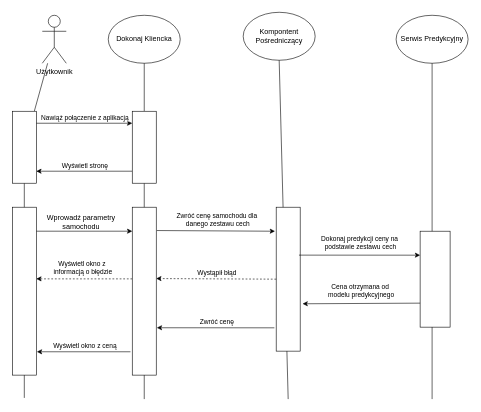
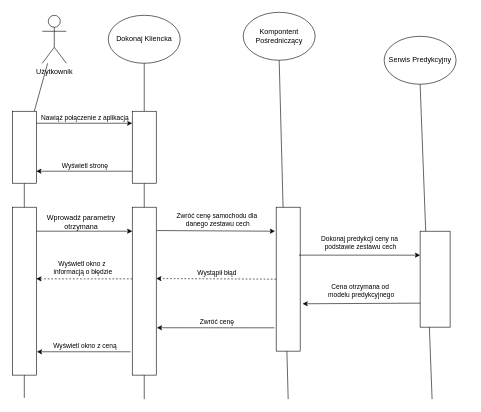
  <mxCell id="0" />
  <mxCell id="1" parent="0" />
  <mxCell id="2" value="Użytkownik&lt;div&gt;&lt;br&gt;&lt;/div&gt;" style="shape=umlActor;verticalLabelPosition=bottom;verticalAlign=top;html=1;outlineConnect=0;" vertex="1" parent="1"><mxGeometry x="70" y="25" width="40" height="80" as="geometry" /></mxCell>
  <mxCell id="3" value="Dokonaj K&lt;span style=&quot;background-color: initial;&quot;&gt;liencka&lt;/span&gt;" style="ellipse;whiteSpace=wrap;html=1;" vertex="1" parent="1"><mxGeometry x="180" width="120" height="80" as="geometry" y="25" /></mxCell>
  <mxCell id="4" value="Kompontent Pośredniczący" style="ellipse;whiteSpace=wrap;html=1;" vertex="1" parent="1"><mxGeometry x="405" y="20" width="120" height="80" as="geometry" /></mxCell>
- <mxCell id="5" value="Serwis Predykcyjny" style="ellipse;whiteSpace=wrap;html=1;" vertex="1" parent="1"><mxGeometry x="660" width="120" height="80" as="geometry" y="25" /></mxCell>
+ <mxCell id="5" value="Serwis Predykcyjny" style="ellipse;whiteSpace=wrap;html=1;" vertex="1" parent="1"><mxGeometry x="640" y="60" width="120" height="80" as="geometry" /></mxCell>
  <mxCell id="6" value="" style="endArrow=none;html=1;rounded=0;" edge="1" parent="1" source="13" target="2"><mxGeometry width="50" height="50" relative="1" as="geometry"><mxPoint x="40" y="1125" as="sourcePoint" /><mxPoint x="80" y="195" as="targetPoint" /></mxGeometry></mxCell>
  <mxCell id="7" value="" style="endArrow=none;html=1;rounded=0;entryX=0.5;entryY=1;entryDx=0;entryDy=0;" edge="1" parent="1" source="17" target="3"><mxGeometry width="50" height="50" relative="1" as="geometry"><mxPoint x="240" y="1125" as="sourcePoint" /><mxPoint x="220" y="245" as="targetPoint" /></mxGeometry></mxCell>
  <mxCell id="8" value="" style="endArrow=none;html=1;rounded=0;entryX=0.5;entryY=1;entryDx=0;entryDy=0;" edge="1" parent="1" target="4"><mxGeometry width="50" height="50" relative="1" as="geometry"><mxPoint x="480" y="665" as="sourcePoint" /><mxPoint x="420" y="115" as="targetPoint" /></mxGeometry></mxCell>
  <mxCell id="9" value="" style="endArrow=none;html=1;rounded=0;entryX=0.5;entryY=1;entryDx=0;entryDy=0;" edge="1" parent="1" target="5"><mxGeometry width="50" height="50" relative="1" as="geometry"><mxPoint x="720" y="665" as="sourcePoint" /><mxPoint x="770" y="125" as="targetPoint" /></mxGeometry></mxCell>
  <mxCell id="10" value="" style="endArrow=none;html=1;rounded=0;" edge="1" parent="1" target="13"><mxGeometry width="50" height="50" relative="1" as="geometry"><mxPoint x="40" y="663" as="sourcePoint" /><mxPoint x="40" y="105" as="targetPoint" /></mxGeometry></mxCell>
  <mxCell id="11" style="edgeStyle=orthogonalEdgeStyle;rounded=0;orthogonalLoop=1;jettySize=auto;html=1;exitX=1;exitY=0.25;exitDx=0;exitDy=0;entryX=0;entryY=0.25;entryDx=0;entryDy=0;" edge="1" parent="1"><mxGeometry relative="1" as="geometry"><mxPoint x="60" y="205" as="sourcePoint" /><mxPoint x="220" y="205" as="targetPoint" /></mxGeometry></mxCell>
  <mxCell id="12" value="Nawiąż połączenie z aplikacją" style="edgeLabel;html=1;align=center;verticalAlign=middle;resizable=0;points=[];" vertex="1" connectable="0" parent="11"><mxGeometry x="-0.412" y="3" relative="1" as="geometry"><mxPoint x="33" y="-7" as="offset" /></mxGeometry></mxCell>
  <mxCell id="13" value="" style="rounded=0;whiteSpace=wrap;html=1;" vertex="1" parent="1"><mxGeometry x="20" y="185" width="40" height="120" as="geometry" /></mxCell>
  <mxCell id="14" value="" style="endArrow=none;html=1;rounded=0;entryX=0.5;entryY=1;entryDx=0;entryDy=0;" edge="1" parent="1" target="17"><mxGeometry width="50" height="50" relative="1" as="geometry"><mxPoint x="240" y="665" as="sourcePoint" /><mxPoint x="240" y="105" as="targetPoint" /></mxGeometry></mxCell>
  <mxCell id="15" style="edgeStyle=orthogonalEdgeStyle;rounded=0;orthogonalLoop=1;jettySize=auto;html=1;entryX=1;entryY=0.5;entryDx=0;entryDy=0;" edge="1" parent="1"><mxGeometry relative="1" as="geometry"><mxPoint x="220" y="285" as="sourcePoint" /><mxPoint x="60" y="285" as="targetPoint" /></mxGeometry></mxCell>
  <mxCell id="16" value="Wyświetl stronę" style="edgeLabel;html=1;align=center;verticalAlign=middle;resizable=0;points=[];" vertex="1" connectable="0" parent="15"><mxGeometry x="0.075" y="-1" relative="1" as="geometry"><mxPoint x="6" y="-9" as="offset" /></mxGeometry></mxCell>
  <mxCell id="17" value="" style="rounded=0;whiteSpace=wrap;html=1;" vertex="1" parent="1"><mxGeometry x="220" y="185" width="40" height="120" as="geometry" /></mxCell>
  <mxCell id="18" style="edgeStyle=orthogonalEdgeStyle;rounded=0;orthogonalLoop=1;jettySize=auto;html=1;entryX=0;entryY=0.5;entryDx=0;entryDy=0;" edge="1" parent="1"><mxGeometry relative="1" as="geometry"><mxPoint x="60" y="385" as="sourcePoint" /><mxPoint x="220" y="385" as="targetPoint" /></mxGeometry></mxCell>
  <mxCell id="19" value="" style="rounded=0;whiteSpace=wrap;html=1;" vertex="1" parent="1"><mxGeometry x="20" y="345" width="40" height="280" as="geometry" /></mxCell>
  <mxCell id="20" style="edgeStyle=orthogonalEdgeStyle;rounded=0;orthogonalLoop=1;jettySize=auto;html=1;entryX=1;entryY=0.5;entryDx=0;entryDy=0;dashed=1;" edge="1" parent="1"><mxGeometry relative="1" as="geometry"><mxPoint x="220" y="464.5" as="sourcePoint" /><mxPoint x="60" y="464.5" as="targetPoint" /></mxGeometry></mxCell>
  <mxCell id="21" value="Wyświetl okno z&lt;div&gt;&amp;nbsp;informacją o błędzie&lt;/div&gt;" style="edgeLabel;html=1;align=center;verticalAlign=middle;resizable=0;points=[];" vertex="1" connectable="0" parent="20"><mxGeometry x="0.237" y="2" relative="1" as="geometry"><mxPoint x="14" y="-21" as="offset" /></mxGeometry></mxCell>
  <mxCell id="22" value="" style="rounded=0;whiteSpace=wrap;html=1;" vertex="1" parent="1"><mxGeometry x="220" y="345" width="40" height="280" as="geometry" /></mxCell>
- <mxCell id="23" value="Wprowadź parametry samochodu" style="text;html=1;align=center;verticalAlign=middle;whiteSpace=wrap;rounded=0;" vertex="1" parent="1"><mxGeometry x="60" y="355" width="150" height="30" as="geometry" /></mxCell>
+ <mxCell id="23" value="Wprowadź parametry otrzymana" style="text;html=1;align=center;verticalAlign=middle;whiteSpace=wrap;rounded=0;" vertex="1" parent="1"><mxGeometry x="60" y="355" width="150" height="30" as="geometry" /></mxCell>
  <mxCell id="24" value="" style="rounded=0;whiteSpace=wrap;html=1;" vertex="1" parent="1"><mxGeometry x="460" y="345" width="40" height="240" as="geometry" /></mxCell>
  <mxCell id="25" value="" style="endArrow=classic;html=1;rounded=0;exitX=1.025;exitY=0.139;exitDx=0;exitDy=0;exitPerimeter=0;entryX=-0.05;entryY=0.167;entryDx=0;entryDy=0;entryPerimeter=0;" edge="1" parent="1" source="22" target="24"><mxGeometry width="50" height="50" relative="1" as="geometry"><mxPoint x="330" y="385" as="sourcePoint" /><mxPoint x="450" y="384" as="targetPoint" /></mxGeometry></mxCell>
  <mxCell id="26" value="Zwróć cenę samochodu dla&lt;div&gt;&amp;nbsp;danego zestawu cech&lt;/div&gt;" style="edgeLabel;html=1;align=center;verticalAlign=middle;resizable=0;points=[];" vertex="1" connectable="0" parent="25"><mxGeometry x="-0.459" y="1" relative="1" as="geometry"><mxPoint x="46" y="-18" as="offset" /></mxGeometry></mxCell>
  <mxCell id="27" value="" style="rounded=0;whiteSpace=wrap;html=1;" vertex="1" parent="1"><mxGeometry x="700" y="385" width="50" height="160" as="geometry" /></mxCell>
  <mxCell id="28" value="" style="endArrow=classic;html=1;rounded=0;exitX=0.95;exitY=0.333;exitDx=0;exitDy=0;exitPerimeter=0;" edge="1" parent="1" source="24"><mxGeometry width="50" height="50" relative="1" as="geometry"><mxPoint x="550" y="425" as="sourcePoint" /><mxPoint x="700" y="425" as="targetPoint" /></mxGeometry></mxCell>
  <mxCell id="29" value="Dokonaj predykcji ceny na&lt;div&gt;&amp;nbsp;podstawie zestawu cech&lt;/div&gt;" style="edgeLabel;html=1;align=center;verticalAlign=middle;resizable=0;points=[];" vertex="1" connectable="0" parent="28"><mxGeometry x="0.18" y="-2" relative="1" as="geometry"><mxPoint x="-18" y="-22" as="offset" /></mxGeometry></mxCell>
  <mxCell id="30" value="" style="endArrow=classic;html=1;rounded=0;entryX=1.1;entryY=0.671;entryDx=0;entryDy=0;entryPerimeter=0;exitX=0;exitY=0.75;exitDx=0;exitDy=0;" edge="1" parent="1" source="27" target="24"><mxGeometry width="50" height="50" relative="1" as="geometry"><mxPoint x="610" y="545" as="sourcePoint" /><mxPoint x="660" y="495" as="targetPoint" /></mxGeometry></mxCell>
  <mxCell id="31" value="Cena otrzymana od&lt;div&gt;&amp;nbsp;modelu predykcyjnego&lt;/div&gt;" style="edgeLabel;html=1;align=center;verticalAlign=middle;resizable=0;points=[];" vertex="1" connectable="0" parent="30"><mxGeometry x="0.367" y="-2" relative="1" as="geometry"><mxPoint x="34" y="-19" as="offset" /></mxGeometry></mxCell>
  <mxCell id="32" value="" style="endArrow=classic;html=1;rounded=0;exitX=-0.075;exitY=0.838;exitDx=0;exitDy=0;exitPerimeter=0;entryX=1.025;entryY=0.718;entryDx=0;entryDy=0;entryPerimeter=0;" edge="1" parent="1" source="24" target="22"><mxGeometry width="50" height="50" relative="1" as="geometry"><mxPoint x="355" y="545" as="sourcePoint" /><mxPoint x="405" y="495" as="targetPoint" /></mxGeometry></mxCell>
  <mxCell id="33" value="Zwróć cenę" style="edgeLabel;html=1;align=center;verticalAlign=middle;resizable=0;points=[];" vertex="1" connectable="0" parent="32"><mxGeometry x="0.061" y="-1" relative="1" as="geometry"><mxPoint x="7" y="-10" as="offset" /></mxGeometry></mxCell>
  <mxCell id="34" value="" style="endArrow=classic;html=1;rounded=0;entryX=1;entryY=0.425;entryDx=0;entryDy=0;entryPerimeter=0;exitX=0;exitY=0.5;exitDx=0;exitDy=0;dashed=1;" edge="1" parent="1" source="24" target="22"><mxGeometry width="50" height="50" relative="1" as="geometry"><mxPoint x="360" y="475" as="sourcePoint" /><mxPoint x="410" y="425" as="targetPoint" /></mxGeometry></mxCell>
  <mxCell id="35" value="Wystąpił błąd" style="edgeLabel;html=1;align=center;verticalAlign=middle;resizable=0;points=[];" vertex="1" connectable="0" parent="34"><mxGeometry x="-0.09" y="-3" relative="1" as="geometry"><mxPoint x="-9" y="-7" as="offset" /></mxGeometry></mxCell>
  <mxCell id="36" value="" style="endArrow=classic;html=1;rounded=0;entryX=1.025;entryY=0.861;entryDx=0;entryDy=0;entryPerimeter=0;exitX=-0.075;exitY=0.861;exitDx=0;exitDy=0;exitPerimeter=0;" edge="1" parent="1" source="22" target="19"><mxGeometry width="50" height="50" relative="1" as="geometry"><mxPoint x="130" y="585" as="sourcePoint" /><mxPoint x="180" y="535" as="targetPoint" /></mxGeometry></mxCell>
  <mxCell id="37" value="Wyświetl okno z ceną" style="edgeLabel;html=1;align=center;verticalAlign=middle;resizable=0;points=[];" vertex="1" connectable="0" parent="36"><mxGeometry x="-0.256" y="-1" relative="1" as="geometry"><mxPoint x="-19" y="-10" as="offset" /></mxGeometry></mxCell>
